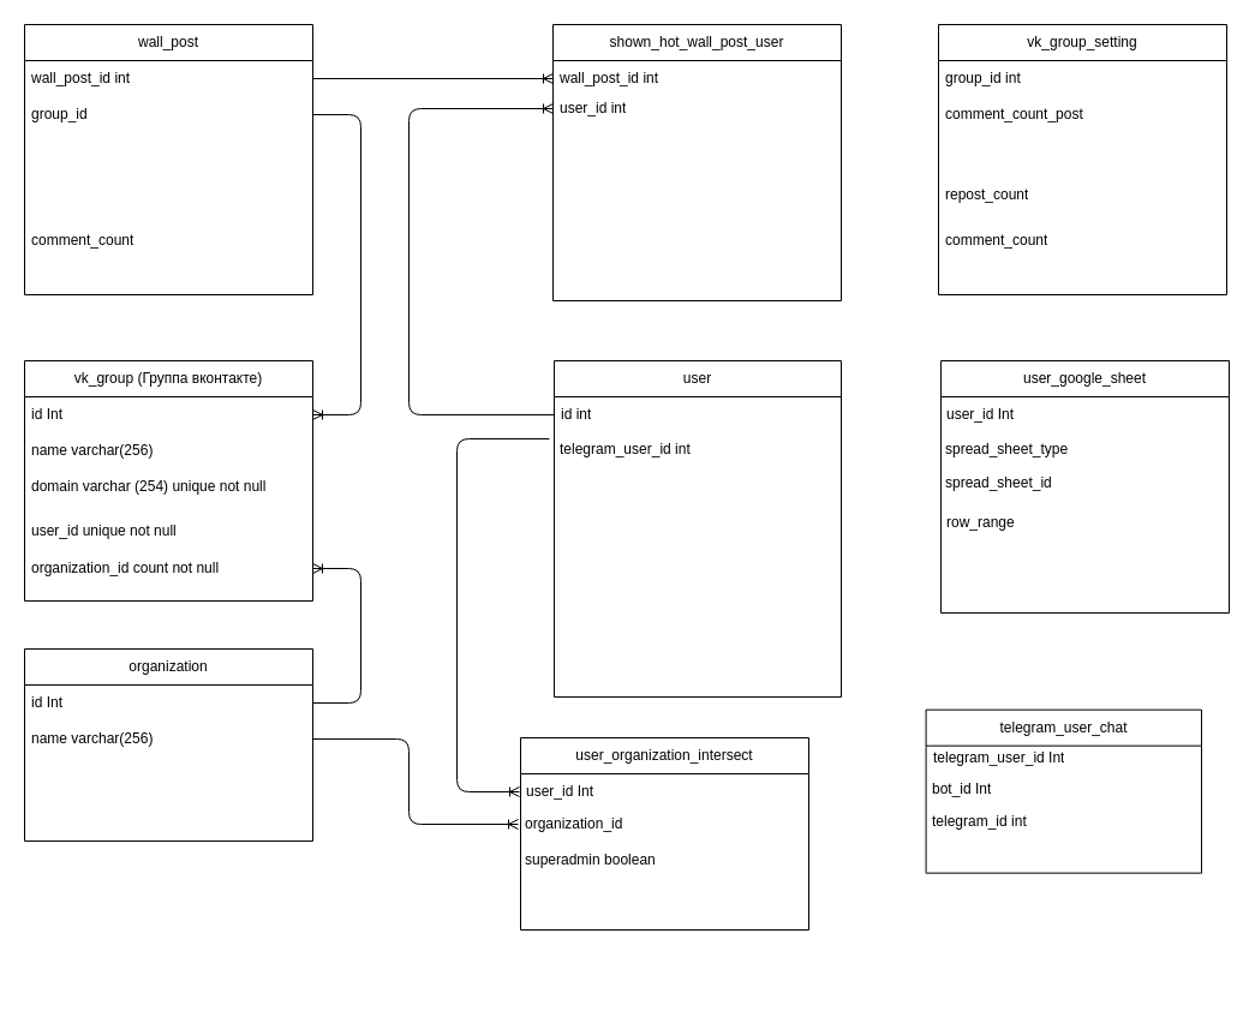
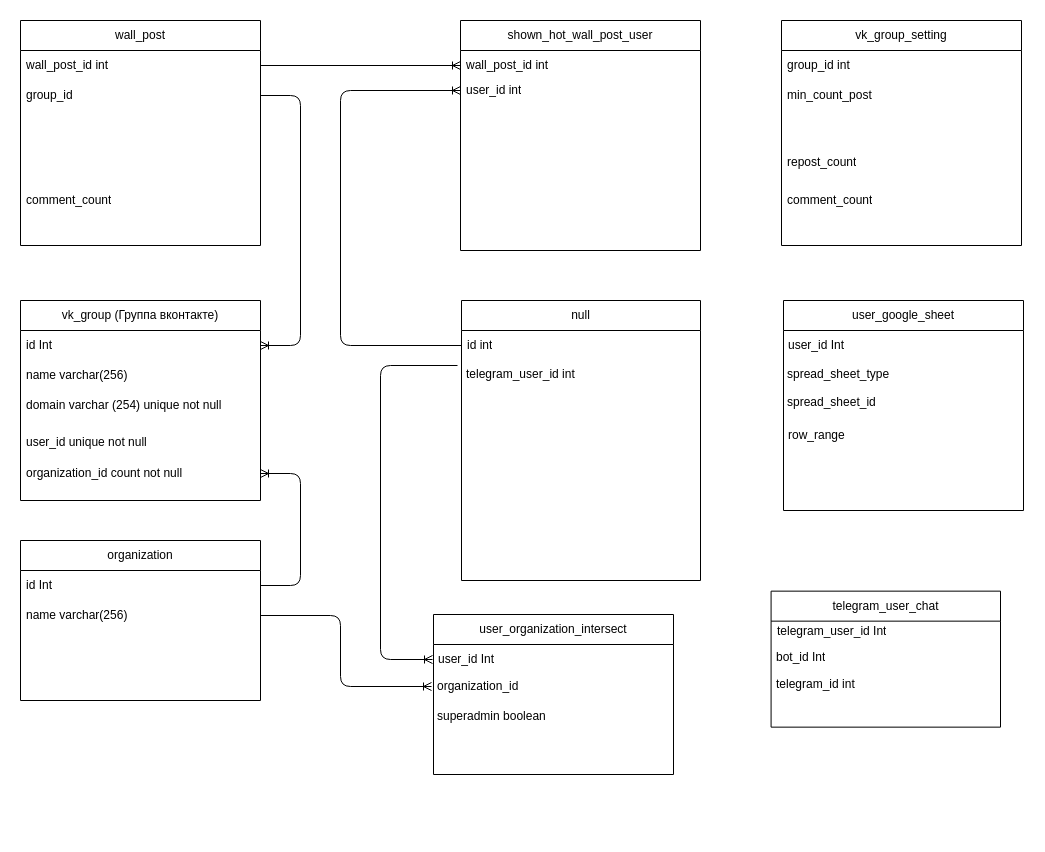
  <mxCell id="0" />
  <mxCell id="1" parent="0" />
  <mxCell id="2" value="" style="group" parent="1" vertex="1" connectable="0"><mxGeometry x="781" y="20" width="240" height="225" as="geometry" /></mxCell>
  <mxCell id="3" value="vk_group_setting" style="swimlane;fontStyle=0;childLayout=stackLayout;horizontal=1;startSize=30;horizontalStack=0;resizeParent=1;resizeParentMax=0;resizeLast=0;collapsible=1;marginBottom=0;whiteSpace=wrap;html=1;container=0;" parent="2" vertex="1"><mxGeometry width="240" height="225" as="geometry" /></mxCell>
  <mxCell id="4" value="repost_count" style="text;strokeColor=none;fillColor=none;align=left;verticalAlign=middle;spacingLeft=4;spacingRight=4;overflow=hidden;points=[[0,0.5],[1,0.5]];portConstraint=eastwest;rotatable=0;whiteSpace=wrap;html=1;" parent="2" vertex="1"><mxGeometry y="127" width="240" height="30" as="geometry" /></mxCell>
  <mxCell id="5" value="comment_count" style="text;strokeColor=none;fillColor=none;align=left;verticalAlign=middle;spacingLeft=4;spacingRight=4;overflow=hidden;points=[[0,0.5],[1,0.5]];portConstraint=eastwest;rotatable=0;whiteSpace=wrap;html=1;" parent="2" vertex="1"><mxGeometry y="165" width="240" height="30" as="geometry" /></mxCell>
  <mxCell id="6" value="group_id int" style="text;strokeColor=none;fillColor=none;align=left;verticalAlign=middle;spacingLeft=4;spacingRight=4;overflow=hidden;points=[[0,0.5],[1,0.5]];portConstraint=eastwest;rotatable=0;whiteSpace=wrap;html=1;" parent="2" vertex="1"><mxGeometry y="30" width="240" height="30" as="geometry" /></mxCell>
- <mxCell id="7" value="comment_count_post" style="text;strokeColor=none;fillColor=none;align=left;verticalAlign=middle;spacingLeft=4;spacingRight=4;overflow=hidden;points=[[0,0.5],[1,0.5]];portConstraint=eastwest;rotatable=0;whiteSpace=wrap;html=1;" parent="2" vertex="1"><mxGeometry y="60" width="240" height="30" as="geometry" /></mxCell>
+ <mxCell id="7" value="min_count_post" style="text;strokeColor=none;fillColor=none;align=left;verticalAlign=middle;spacingLeft=4;spacingRight=4;overflow=hidden;points=[[0,0.5],[1,0.5]];portConstraint=eastwest;rotatable=0;whiteSpace=wrap;html=1;" parent="2" vertex="1"><mxGeometry y="60" width="240" height="30" as="geometry" /></mxCell>
  <mxCell id="8" value="" style="group" parent="1" vertex="1" connectable="0"><mxGeometry x="20" y="300" width="240" height="200" as="geometry" /></mxCell>
  <mxCell id="9" value="" style="group" parent="8" vertex="1" connectable="0"><mxGeometry width="240" height="200" as="geometry" /></mxCell>
  <mxCell id="10" value="vk_group (Группа вконтакте)" style="swimlane;fontStyle=0;childLayout=stackLayout;horizontal=1;startSize=30;horizontalStack=0;resizeParent=1;resizeParentMax=0;resizeLast=0;collapsible=1;marginBottom=0;whiteSpace=wrap;html=1;container=0;" parent="9" vertex="1"><mxGeometry width="240" height="200" as="geometry" /></mxCell>
  <mxCell id="11" value="user_id unique not null" style="text;strokeColor=none;fillColor=none;align=left;verticalAlign=middle;spacingLeft=4;spacingRight=4;overflow=hidden;points=[[0,0.5],[1,0.5]];portConstraint=eastwest;rotatable=0;whiteSpace=wrap;html=1;" parent="9" vertex="1"><mxGeometry y="127" width="240" height="30" as="geometry" /></mxCell>
  <mxCell id="12" value="id Int" style="text;strokeColor=none;fillColor=none;align=left;verticalAlign=middle;spacingLeft=4;spacingRight=4;overflow=hidden;points=[[0,0.5],[1,0.5]];portConstraint=eastwest;rotatable=0;whiteSpace=wrap;html=1;" parent="9" vertex="1"><mxGeometry y="30" width="240" height="30" as="geometry" /></mxCell>
  <mxCell id="13" value="name varchar(256)" style="text;strokeColor=none;fillColor=none;align=left;verticalAlign=middle;spacingLeft=4;spacingRight=4;overflow=hidden;points=[[0,0.5],[1,0.5]];portConstraint=eastwest;rotatable=0;whiteSpace=wrap;html=1;" parent="9" vertex="1"><mxGeometry y="60" width="240" height="30" as="geometry" /></mxCell>
  <mxCell id="14" value="domain varchar (254) unique not null" style="text;strokeColor=none;fillColor=none;align=left;verticalAlign=middle;spacingLeft=4;spacingRight=4;overflow=hidden;points=[[0,0.5],[1,0.5]];portConstraint=eastwest;rotatable=0;whiteSpace=wrap;html=1;" parent="9" vertex="1"><mxGeometry y="90" width="240" height="30" as="geometry" /></mxCell>
  <mxCell id="15" value="" style="group" parent="1" vertex="1" connectable="0"><mxGeometry x="460" y="20" width="240" height="230" as="geometry" /></mxCell>
  <mxCell id="16" value="shown_hot_wall_post_user" style="swimlane;fontStyle=0;childLayout=stackLayout;horizontal=1;startSize=30;horizontalStack=0;resizeParent=1;resizeParentMax=0;resizeLast=0;collapsible=1;marginBottom=0;whiteSpace=wrap;html=1;container=0;" parent="15" vertex="1"><mxGeometry width="240" height="230" as="geometry" /></mxCell>
  <mxCell id="17" value="wall_post_id int" style="text;strokeColor=none;fillColor=none;align=left;verticalAlign=middle;spacingLeft=4;spacingRight=4;overflow=hidden;points=[[0,0.5],[1,0.5]];portConstraint=eastwest;rotatable=0;whiteSpace=wrap;html=1;" parent="15" vertex="1"><mxGeometry y="30" width="240" height="30" as="geometry" /></mxCell>
  <mxCell id="18" value="user_id int&lt;div&gt;&lt;br&gt;&lt;/div&gt;" style="text;strokeColor=none;fillColor=none;align=left;verticalAlign=middle;spacingLeft=4;spacingRight=4;overflow=hidden;points=[[0,0.5],[1,0.5]];portConstraint=eastwest;rotatable=0;whiteSpace=wrap;html=1;" parent="15" vertex="1"><mxGeometry y="60" width="240" height="30" as="geometry" /></mxCell>
  <mxCell id="19" value="" style="group" parent="1" vertex="1" connectable="0"><mxGeometry x="20" y="20" width="240" height="225" as="geometry" /></mxCell>
  <mxCell id="20" value="wall_post" style="swimlane;fontStyle=0;childLayout=stackLayout;horizontal=1;startSize=30;horizontalStack=0;resizeParent=1;resizeParentMax=0;resizeLast=0;collapsible=1;marginBottom=0;whiteSpace=wrap;html=1;container=0;" parent="19" vertex="1"><mxGeometry width="240" height="225" as="geometry" /></mxCell>
  <mxCell id="21" value="comment_count" style="text;strokeColor=none;fillColor=none;align=left;verticalAlign=middle;spacingLeft=4;spacingRight=4;overflow=hidden;points=[[0,0.5],[1,0.5]];portConstraint=eastwest;rotatable=0;whiteSpace=wrap;html=1;" parent="19" vertex="1"><mxGeometry y="165" width="240" height="30" as="geometry" /></mxCell>
  <mxCell id="22" value="wall_post_id int" style="text;strokeColor=none;fillColor=none;align=left;verticalAlign=middle;spacingLeft=4;spacingRight=4;overflow=hidden;points=[[0,0.5],[1,0.5]];portConstraint=eastwest;rotatable=0;whiteSpace=wrap;html=1;" parent="19" vertex="1"><mxGeometry y="30" width="240" height="30" as="geometry" /></mxCell>
  <mxCell id="23" value="group_id" style="text;strokeColor=none;fillColor=none;align=left;verticalAlign=middle;spacingLeft=4;spacingRight=4;overflow=hidden;points=[[0,0.5],[1,0.5]];portConstraint=eastwest;rotatable=0;whiteSpace=wrap;html=1;" parent="19" vertex="1"><mxGeometry y="60" width="240" height="30" as="geometry" /></mxCell>
  <mxCell id="24" value="" style="edgeStyle=orthogonalEdgeStyle;fontSize=12;html=1;endArrow=ERoneToMany;rounded=1;entryX=0;entryY=0.5;entryDx=0;entryDy=0;exitX=1;exitY=0.5;exitDx=0;exitDy=0;curved=0;" parent="1" source="22" target="17" edge="1"><mxGeometry width="100" height="100" relative="1" as="geometry"><mxPoint x="450" y="250" as="sourcePoint" /><mxPoint x="550" y="150" as="targetPoint" /></mxGeometry></mxCell>
  <mxCell id="25" value="" style="edgeStyle=orthogonalEdgeStyle;fontSize=12;html=1;endArrow=ERoneToMany;rounded=1;curved=0;exitX=0;exitY=0.5;exitDx=0;exitDy=0;" parent="1" source="36" edge="1"><mxGeometry width="100" height="100" relative="1" as="geometry"><mxPoint x="620" y="315" as="sourcePoint" /><mxPoint x="460" y="90" as="targetPoint" /><Array as="points"><mxPoint x="340" y="345" /><mxPoint x="340" y="90" /></Array></mxGeometry></mxCell>
  <mxCell id="26" value="" style="edgeStyle=orthogonalEdgeStyle;fontSize=12;html=1;endArrow=ERoneToMany;rounded=1;exitX=1;exitY=0.5;exitDx=0;exitDy=0;entryX=1;entryY=0.5;entryDx=0;entryDy=0;" parent="1" source="23" target="12" edge="1"><mxGeometry width="100" height="100" relative="1" as="geometry"><mxPoint x="280" y="330" as="sourcePoint" /><mxPoint x="340" y="370" as="targetPoint" /><Array as="points"><mxPoint x="300" y="95" /><mxPoint x="300" y="345" /></Array></mxGeometry></mxCell>
  <mxCell id="27" value="" style="group" parent="1" vertex="1" connectable="0"><mxGeometry x="20" y="540" width="240" height="200" as="geometry" /></mxCell>
  <mxCell id="28" value="" style="group" parent="27" vertex="1" connectable="0"><mxGeometry width="240" height="200" as="geometry" /></mxCell>
  <mxCell id="29" value="organization" style="swimlane;fontStyle=0;childLayout=stackLayout;horizontal=1;startSize=30;horizontalStack=0;resizeParent=1;resizeParentMax=0;resizeLast=0;collapsible=1;marginBottom=0;whiteSpace=wrap;html=1;container=0;" parent="28" vertex="1"><mxGeometry width="240" height="160" as="geometry" /></mxCell>
  <mxCell id="30" value="id Int" style="text;strokeColor=none;fillColor=none;align=left;verticalAlign=middle;spacingLeft=4;spacingRight=4;overflow=hidden;points=[[0,0.5],[1,0.5]];portConstraint=eastwest;rotatable=0;whiteSpace=wrap;html=1;" parent="28" vertex="1"><mxGeometry y="30" width="240" height="30" as="geometry" /></mxCell>
  <mxCell id="31" value="name varchar(256)" style="text;strokeColor=none;fillColor=none;align=left;verticalAlign=middle;spacingLeft=4;spacingRight=4;overflow=hidden;points=[[0,0.5],[1,0.5]];portConstraint=eastwest;rotatable=0;whiteSpace=wrap;html=1;" parent="28" vertex="1"><mxGeometry y="60" width="240" height="30" as="geometry" /></mxCell>
  <mxCell id="32" value="" style="group" parent="1" vertex="1" connectable="0"><mxGeometry x="460" y="300" width="251" height="280" as="geometry" /></mxCell>
  <mxCell id="33" value="" style="group" parent="32" vertex="1" connectable="0"><mxGeometry width="251" height="280" as="geometry" /></mxCell>
  <mxCell id="34" value="" style="group" parent="33" vertex="1" connectable="0"><mxGeometry width="251" height="280" as="geometry" /></mxCell>
- <mxCell id="35" value="user" style="swimlane;fontStyle=0;childLayout=stackLayout;horizontal=1;startSize=30;horizontalStack=0;resizeParent=1;resizeParentMax=0;resizeLast=0;collapsible=1;marginBottom=0;whiteSpace=wrap;html=1;movable=1;resizable=1;rotatable=1;deletable=1;editable=1;locked=0;connectable=1;container=0;" parent="34" vertex="1"><mxGeometry x="1" width="239" height="280" as="geometry" /></mxCell>
+ <mxCell id="35" value="null" style="swimlane;fontStyle=0;childLayout=stackLayout;horizontal=1;startSize=30;horizontalStack=0;resizeParent=1;resizeParentMax=0;resizeLast=0;collapsible=1;marginBottom=0;whiteSpace=wrap;html=1;movable=1;resizable=1;rotatable=1;deletable=1;editable=1;locked=0;connectable=1;container=0;" parent="34" vertex="1"><mxGeometry x="1" width="239" height="280" as="geometry" /></mxCell>
  <mxCell id="36" value="id int" style="text;strokeColor=none;fillColor=none;align=left;verticalAlign=middle;spacingLeft=4;spacingRight=4;overflow=hidden;points=[[0,0.5],[1,0.5]];portConstraint=eastwest;rotatable=1;whiteSpace=wrap;html=1;movable=1;resizable=1;deletable=1;editable=1;locked=0;connectable=1;" parent="34" vertex="1"><mxGeometry x="1" y="30" width="250" height="30" as="geometry" /></mxCell>
  <mxCell id="37" value="telegram_user_id int" style="text;strokeColor=none;fillColor=none;align=left;verticalAlign=middle;spacingLeft=4;spacingRight=4;overflow=hidden;points=[[0,0.5],[1,0.5]];portConstraint=eastwest;rotatable=1;whiteSpace=wrap;html=1;movable=1;resizable=1;deletable=1;editable=1;locked=0;connectable=1;" parent="34" vertex="1"><mxGeometry y="59" width="250" height="30" as="geometry" /></mxCell>
  <mxCell id="38" value="organization_id count not null" style="text;strokeColor=none;fillColor=none;align=left;verticalAlign=middle;spacingLeft=4;spacingRight=4;overflow=hidden;points=[[0,0.5],[1,0.5]];portConstraint=eastwest;rotatable=0;whiteSpace=wrap;html=1;" parent="1" vertex="1"><mxGeometry x="20" y="458" width="240" height="30" as="geometry" /></mxCell>
  <mxCell id="39" value="" style="edgeStyle=orthogonalEdgeStyle;fontSize=12;html=1;endArrow=ERoneToMany;rounded=1;entryX=1;entryY=0.5;entryDx=0;entryDy=0;exitX=1;exitY=0.5;exitDx=0;exitDy=0;" parent="1" source="30" target="38" edge="1"><mxGeometry width="100" height="100" relative="1" as="geometry"><mxPoint x="340" y="530" as="sourcePoint" /><mxPoint x="440" y="430" as="targetPoint" /><Array as="points"><mxPoint x="300" y="585" /><mxPoint x="300" y="473" /></Array></mxGeometry></mxCell>
  <mxCell id="40" value="" style="group" parent="1" vertex="1" connectable="0"><mxGeometry x="400" y="590" width="241" height="200" as="geometry" /></mxCell>
  <mxCell id="41" value="" style="group" parent="40" vertex="1" connectable="0"><mxGeometry x="31" y="24" width="241" height="200" as="geometry" /></mxCell>
  <mxCell id="42" value="" style="group" parent="41" vertex="1" connectable="0"><mxGeometry x="1" width="240" height="200" as="geometry" /></mxCell>
  <mxCell id="43" value="" style="group" parent="42" vertex="1" connectable="0"><mxGeometry width="240" height="200" as="geometry" /></mxCell>
  <mxCell id="44" value="" style="group" parent="43" vertex="1" connectable="0"><mxGeometry x="-1" width="241" height="160" as="geometry" /></mxCell>
  <mxCell id="45" value="user_organization_intersect" style="swimlane;fontStyle=0;childLayout=stackLayout;horizontal=1;startSize=30;horizontalStack=0;resizeParent=1;resizeParentMax=0;resizeLast=0;collapsible=1;marginBottom=0;whiteSpace=wrap;html=1;container=0;" parent="44" vertex="1"><mxGeometry x="2" width="240" height="160" as="geometry" /></mxCell>
  <mxCell id="46" value="user_id Int" style="text;strokeColor=none;fillColor=none;align=left;verticalAlign=middle;spacingLeft=4;spacingRight=4;overflow=hidden;points=[[0,0.5],[1,0.5]];portConstraint=eastwest;rotatable=0;whiteSpace=wrap;html=1;" parent="44" vertex="1"><mxGeometry x="1" y="30" width="240" height="30" as="geometry" /></mxCell>
  <mxCell id="47" value="organization_id" style="text;strokeColor=none;fillColor=none;align=left;verticalAlign=middle;spacingLeft=4;spacingRight=4;overflow=hidden;points=[[0,0.5],[1,0.5]];portConstraint=eastwest;rotatable=0;whiteSpace=wrap;html=1;" parent="44" vertex="1"><mxGeometry y="57" width="240" height="30" as="geometry" /></mxCell>
  <mxCell id="48" value="superadmin boolean" style="text;strokeColor=none;fillColor=none;align=left;verticalAlign=middle;spacingLeft=4;spacingRight=4;overflow=hidden;points=[[0,0.5],[1,0.5]];portConstraint=eastwest;rotatable=0;whiteSpace=wrap;html=1;" parent="41" vertex="1"><mxGeometry y="87" width="240" height="30" as="geometry" /></mxCell>
  <mxCell id="49" value="" style="edgeStyle=orthogonalEdgeStyle;fontSize=12;html=1;endArrow=ERoneToMany;rounded=1;entryX=0;entryY=0.5;entryDx=0;entryDy=0;exitX=1;exitY=0.5;exitDx=0;exitDy=0;" parent="1" source="31" target="47" edge="1"><mxGeometry width="100" height="100" relative="1" as="geometry"><mxPoint x="290" y="600" as="sourcePoint" /><mxPoint x="390" y="500" as="targetPoint" /><Array as="points"><mxPoint x="340" y="615" /><mxPoint x="340" y="686" /></Array></mxGeometry></mxCell>
  <mxCell id="50" value="" style="edgeStyle=orthogonalEdgeStyle;fontSize=12;html=1;endArrow=ERoneToMany;rounded=1;curved=0;entryX=0;entryY=0.5;entryDx=0;entryDy=0;exitX=-0.012;exitY=0.2;exitDx=0;exitDy=0;exitPerimeter=0;" parent="1" source="37" target="46" edge="1"><mxGeometry width="100" height="100" relative="1" as="geometry"><mxPoint x="350" y="600" as="sourcePoint" /><mxPoint x="450" y="500" as="targetPoint" /><Array as="points"><mxPoint x="380" y="365" /><mxPoint x="380" y="659" /></Array></mxGeometry></mxCell>
  <mxCell id="51" value="" style="group" parent="1" vertex="1" connectable="0"><mxGeometry x="781" y="300" width="242" height="210" as="geometry" /></mxCell>
  <mxCell id="52" value="" style="group" parent="51" vertex="1" connectable="0"><mxGeometry x="1" width="241" height="210" as="geometry" /></mxCell>
  <mxCell id="53" value="" style="group" parent="52" vertex="1" connectable="0"><mxGeometry width="241" height="210" as="geometry" /></mxCell>
  <mxCell id="54" value="" style="group" parent="53" vertex="1" connectable="0"><mxGeometry x="-1" width="242" height="210" as="geometry" /></mxCell>
  <mxCell id="55" value="user_google_sheet" style="swimlane;fontStyle=0;childLayout=stackLayout;horizontal=1;startSize=30;horizontalStack=0;resizeParent=1;resizeParentMax=0;resizeLast=0;collapsible=1;marginBottom=0;whiteSpace=wrap;html=1;container=0;" parent="54" vertex="1"><mxGeometry x="2" width="240" height="210" as="geometry" /></mxCell>
  <mxCell id="56" value="user_id Int" style="text;strokeColor=none;fillColor=none;align=left;verticalAlign=middle;spacingLeft=4;spacingRight=4;overflow=hidden;points=[[0,0.5],[1,0.5]];portConstraint=eastwest;rotatable=0;whiteSpace=wrap;html=1;" parent="54" vertex="1"><mxGeometry x="1" y="30" width="240" height="30" as="geometry" /></mxCell>
  <mxCell id="57" value="spread_sheet_type" style="text;strokeColor=none;fillColor=none;align=left;verticalAlign=middle;spacingLeft=4;spacingRight=4;overflow=hidden;points=[[0,0.5],[1,0.5]];portConstraint=eastwest;rotatable=0;whiteSpace=wrap;html=1;" parent="54" vertex="1"><mxGeometry y="57" width="240" height="33" as="geometry" /></mxCell>
  <mxCell id="58" value="spread_sheet_id" style="text;strokeColor=none;fillColor=none;align=left;verticalAlign=middle;spacingLeft=4;spacingRight=4;overflow=hidden;points=[[0,0.5],[1,0.5]];portConstraint=eastwest;rotatable=0;whiteSpace=wrap;html=1;" parent="51" vertex="1"><mxGeometry y="87" width="240" height="30" as="geometry" /></mxCell>
  <mxCell id="59" value="row_range" style="text;strokeColor=none;fillColor=none;align=left;verticalAlign=middle;spacingLeft=4;spacingRight=4;overflow=hidden;points=[[0,0.5],[1,0.5]];portConstraint=eastwest;rotatable=0;whiteSpace=wrap;html=1;" parent="51" vertex="1"><mxGeometry x="1" y="120" width="240" height="30" as="geometry" /></mxCell>
  <mxCell id="60" value="" style="group" vertex="1" connectable="0" parent="1"><mxGeometry x="740" y="600" width="260" height="230" as="geometry" /></mxCell>
  <mxCell id="61" value="" style="group" vertex="1" connectable="0" parent="60"><mxGeometry x="30" y="20.4" width="230" height="209.6" as="geometry" /></mxCell>
  <mxCell id="62" value="" style="group" vertex="1" connectable="0" parent="61"><mxGeometry x="0.954" width="229.046" height="209.6" as="geometry" /></mxCell>
  <mxCell id="63" value="" style="group" vertex="1" connectable="0" parent="62"><mxGeometry width="229.046" height="209.6" as="geometry" /></mxCell>
  <mxCell id="64" value="" style="group" vertex="1" connectable="0" parent="63"><mxGeometry x="-0.954" width="230.0" height="167.68" as="geometry" /></mxCell>
  <mxCell id="65" value="telegram_user_id Int" style="text;strokeColor=none;fillColor=none;align=left;verticalAlign=middle;spacingLeft=4;spacingRight=4;overflow=hidden;points=[[0,0.5],[1,0.5]];portConstraint=eastwest;rotatable=0;whiteSpace=wrap;html=1;" vertex="1" parent="64"><mxGeometry x="0.954" y="-5.24" width="229.046" height="31.44" as="geometry" /></mxCell>
  <mxCell id="66" value="bot_id Int" style="text;strokeColor=none;fillColor=none;align=left;verticalAlign=middle;spacingLeft=4;spacingRight=4;overflow=hidden;points=[[0,0.5],[1,0.5]];portConstraint=eastwest;rotatable=0;whiteSpace=wrap;html=1;" vertex="1" parent="64"><mxGeometry y="20.96" width="229.046" height="31.44" as="geometry" /></mxCell>
  <mxCell id="67" value="telegram_id int" style="text;strokeColor=none;fillColor=none;align=left;verticalAlign=middle;spacingLeft=4;spacingRight=4;overflow=hidden;points=[[0,0.5],[1,0.5]];portConstraint=eastwest;rotatable=0;whiteSpace=wrap;html=1;" vertex="1" parent="61"><mxGeometry y="48.208" width="229.046" height="31.44" as="geometry" /></mxCell>
  <mxCell id="68" value="telegram_user_chat" style="swimlane;fontStyle=0;childLayout=stackLayout;horizontal=1;startSize=30;horizontalStack=0;resizeParent=1;resizeParentMax=0;resizeLast=0;collapsible=1;marginBottom=0;whiteSpace=wrap;html=1;container=0;" vertex="1" parent="60"><mxGeometry x="30.588" y="-9.35" width="229.412" height="136" as="geometry" /></mxCell>
